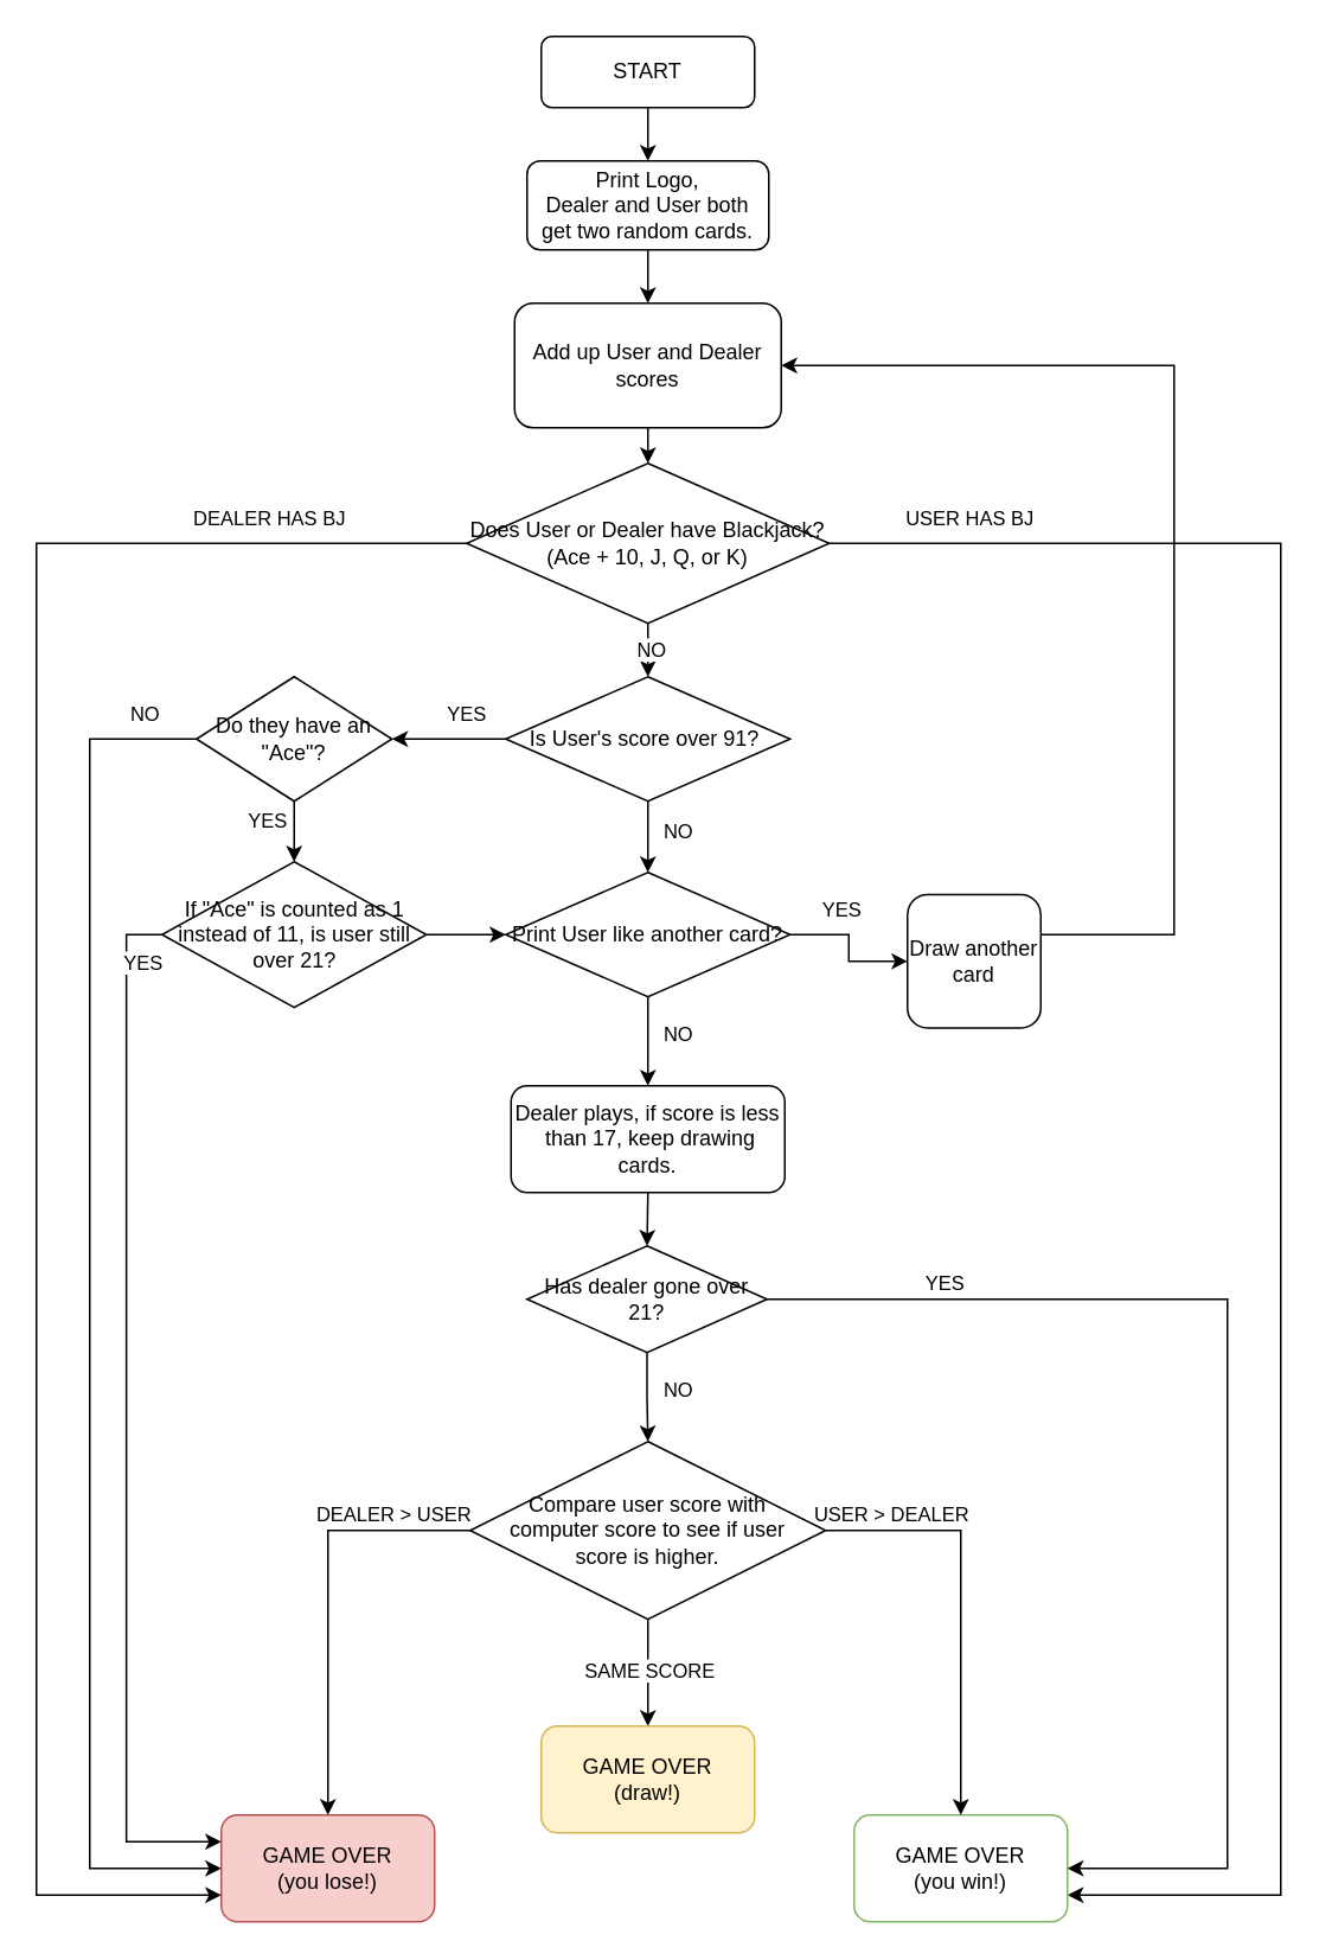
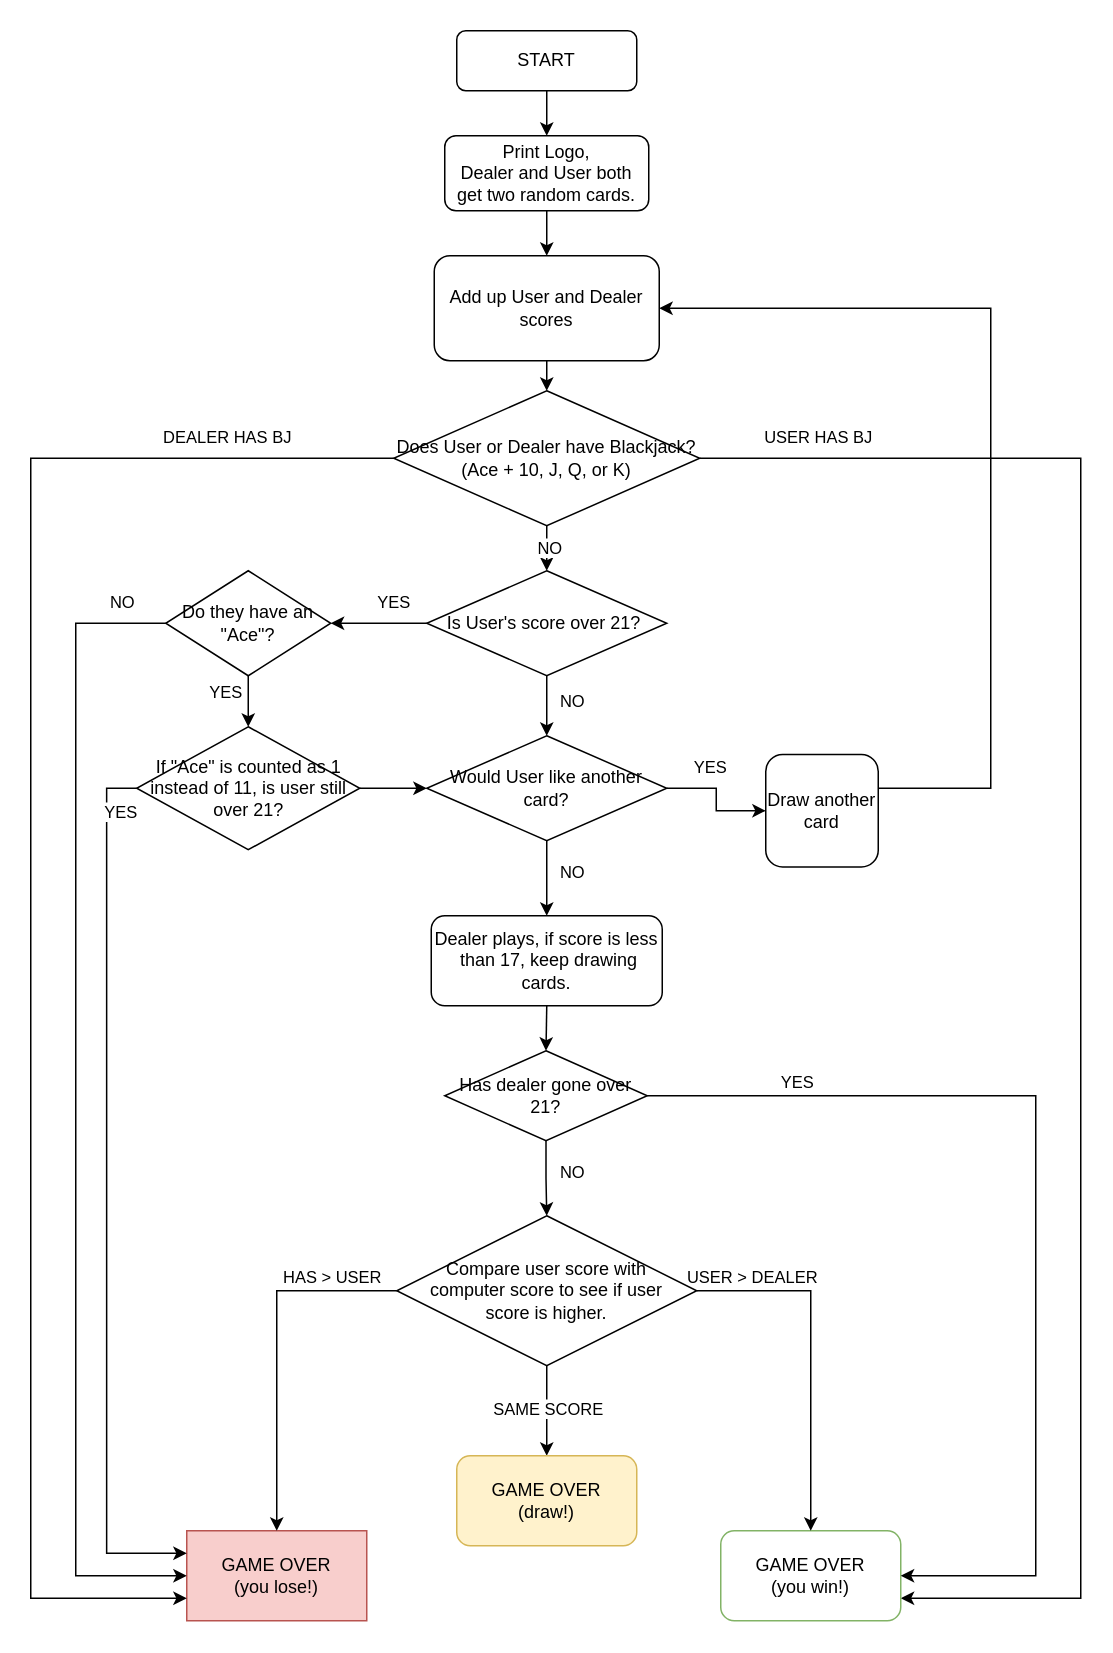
  <mxCell id="0" />
  <mxCell id="1" parent="0" />
  <mxCell id="2" style="edgeStyle=orthogonalEdgeStyle;rounded=0;orthogonalLoop=1;jettySize=auto;html=1;exitX=0.5;exitY=1;exitDx=0;exitDy=0;entryX=0.5;entryY=0;entryDx=0;entryDy=0;" edge="1" parent="1" source="3" target="5"><mxGeometry relative="1" as="geometry" /></mxCell>
  <mxCell id="3" value="START" style="rounded=1;whiteSpace=wrap;html=1;fontSize=12;glass=0;strokeWidth=1;shadow=0;" parent="1" vertex="1"><mxGeometry x="304" y="20" width="120" height="40" as="geometry" /></mxCell>
  <mxCell id="4" style="edgeStyle=orthogonalEdgeStyle;rounded=0;orthogonalLoop=1;jettySize=auto;html=1;exitX=0.5;exitY=1;exitDx=0;exitDy=0;entryX=0.5;entryY=0;entryDx=0;entryDy=0;" edge="1" parent="1" source="5" target="7"><mxGeometry relative="1" as="geometry" /></mxCell>
  <mxCell id="5" value="Print Logo, &lt;br&gt;Dealer and User both get two random cards." style="rounded=1;whiteSpace=wrap;html=1;fontSize=12;glass=0;strokeWidth=1;shadow=0;" vertex="1" parent="1"><mxGeometry x="296" y="90" width="136" height="50" as="geometry" /></mxCell>
  <mxCell id="6" style="edgeStyle=orthogonalEdgeStyle;rounded=0;orthogonalLoop=1;jettySize=auto;html=1;exitX=0.5;exitY=1;exitDx=0;exitDy=0;entryX=0.5;entryY=0;entryDx=0;entryDy=0;" edge="1" parent="1" source="7" target="15"><mxGeometry relative="1" as="geometry"><mxPoint x="364" y="370" as="targetPoint" /></mxGeometry></mxCell>
  <mxCell id="7" value="Add up User and Dealer scores" style="rounded=1;whiteSpace=wrap;html=1;fontSize=12;glass=0;strokeWidth=1;shadow=0;" vertex="1" parent="1"><mxGeometry x="289" y="170" width="150" height="70" as="geometry" /></mxCell>
- <mxCell id="8" value="GAME OVER &lt;br&gt;(you lose!)" style="rounded=1;whiteSpace=wrap;html=1;fillColor=#f8cecc;strokeColor=#b85450;" vertex="1" parent="1"><mxGeometry x="124" y="1020" width="120" height="60" as="geometry" /></mxCell>
+ <mxCell id="8" value="GAME OVER &lt;br&gt;(you lose!)" style="whiteSpace=wrap;html=1;fillColor=#f8cecc;strokeColor=#b85450;rounded=0;" vertex="1" parent="1"><mxGeometry x="124" y="1020" width="120" height="60" as="geometry" /></mxCell>
  <mxCell id="9" style="edgeStyle=orthogonalEdgeStyle;rounded=0;orthogonalLoop=1;jettySize=auto;html=1;exitX=0;exitY=0.5;exitDx=0;exitDy=0;entryX=0;entryY=0.75;entryDx=0;entryDy=0;" edge="1" parent="1" source="15" target="8"><mxGeometry relative="1" as="geometry"><mxPoint x="20" y="1080" as="targetPoint" /><Array as="points"><mxPoint x="20" y="305" /><mxPoint x="20" y="1065" /></Array></mxGeometry></mxCell>
  <mxCell id="10" value="DEALER HAS BJ" style="edgeLabel;html=1;align=center;verticalAlign=middle;resizable=0;points=[];" vertex="1" connectable="0" parent="9"><mxGeometry x="-0.738" relative="1" as="geometry"><mxPoint x="33" y="-15" as="offset" /></mxGeometry></mxCell>
  <mxCell id="11" style="edgeStyle=orthogonalEdgeStyle;rounded=0;orthogonalLoop=1;jettySize=auto;html=1;exitX=1;exitY=0.5;exitDx=0;exitDy=0;entryX=1;entryY=0.75;entryDx=0;entryDy=0;" edge="1" parent="1" source="15" target="16"><mxGeometry relative="1" as="geometry"><mxPoint x="670" y="1035" as="targetPoint" /><Array as="points"><mxPoint x="720" y="305" /><mxPoint x="720" y="1065" /></Array></mxGeometry></mxCell>
  <mxCell id="12" value="USER HAS BJ" style="edgeLabel;html=1;align=center;verticalAlign=middle;resizable=0;points=[];" vertex="1" connectable="0" parent="11"><mxGeometry x="-0.766" y="3" relative="1" as="geometry"><mxPoint x="-55" y="-12" as="offset" /></mxGeometry></mxCell>
  <mxCell id="13" style="edgeStyle=orthogonalEdgeStyle;rounded=0;orthogonalLoop=1;jettySize=auto;html=1;exitX=0.5;exitY=1;exitDx=0;exitDy=0;entryX=0.5;entryY=0;entryDx=0;entryDy=0;" edge="1" parent="1" source="15" target="21"><mxGeometry relative="1" as="geometry"><mxPoint x="364" y="400" as="targetPoint" /></mxGeometry></mxCell>
  <mxCell id="14" value="NO" style="edgeLabel;html=1;align=center;verticalAlign=middle;resizable=0;points=[];" vertex="1" connectable="0" parent="13"><mxGeometry x="-0.042" relative="1" as="geometry"><mxPoint x="1" as="offset" /></mxGeometry></mxCell>
  <mxCell id="15" value="Does User or Dealer have Blackjack? (Ace + 10, J, Q, or K)" style="rhombus;whiteSpace=wrap;html=1;" vertex="1" parent="1"><mxGeometry x="262" y="260" width="204" height="90" as="geometry" /></mxCell>
  <mxCell id="16" value="GAME OVER &lt;br&gt;(you win!)" style="rounded=1;whiteSpace=wrap;html=1;fillColor=#ffffff;strokeColor=#82b366;" vertex="1" parent="1"><mxGeometry x="480" y="1020" width="120" height="60" as="geometry" /></mxCell>
  <mxCell id="17" style="edgeStyle=orthogonalEdgeStyle;rounded=0;orthogonalLoop=1;jettySize=auto;html=1;exitX=0;exitY=0.5;exitDx=0;exitDy=0;entryX=1;entryY=0.5;entryDx=0;entryDy=0;" edge="1" parent="1" source="21" target="26"><mxGeometry relative="1" as="geometry" /></mxCell>
  <mxCell id="18" value="YES" style="edgeLabel;html=1;align=center;verticalAlign=middle;resizable=0;points=[];" vertex="1" connectable="0" parent="17"><mxGeometry x="-0.324" y="2" relative="1" as="geometry"><mxPoint x="-1" y="-17" as="offset" /></mxGeometry></mxCell>
  <mxCell id="19" style="edgeStyle=orthogonalEdgeStyle;rounded=0;orthogonalLoop=1;jettySize=auto;html=1;exitX=0.5;exitY=1;exitDx=0;exitDy=0;entryX=0.5;entryY=0;entryDx=0;entryDy=0;" edge="1" parent="1" source="21" target="35"><mxGeometry relative="1" as="geometry" /></mxCell>
  <mxCell id="20" value="NO" style="edgeLabel;html=1;align=center;verticalAlign=middle;resizable=0;points=[];" vertex="1" connectable="0" parent="19"><mxGeometry x="-0.188" y="-2" relative="1" as="geometry"><mxPoint x="18" as="offset" /></mxGeometry></mxCell>
- <mxCell id="21" value="Is User's score over 91?&amp;nbsp;" style="rhombus;whiteSpace=wrap;html=1;" vertex="1" parent="1"><mxGeometry x="284" y="380" width="160" height="70" as="geometry" /></mxCell>
+ <mxCell id="21" value="Is User's score over 21?&amp;nbsp;" style="rhombus;whiteSpace=wrap;html=1;" vertex="1" parent="1"><mxGeometry x="284" y="380" width="160" height="70" as="geometry" /></mxCell>
  <mxCell id="22" style="edgeStyle=orthogonalEdgeStyle;rounded=0;orthogonalLoop=1;jettySize=auto;html=1;exitX=0;exitY=0.5;exitDx=0;exitDy=0;entryX=0;entryY=0.5;entryDx=0;entryDy=0;" edge="1" parent="1" source="26" target="8"><mxGeometry relative="1" as="geometry"><mxPoint x="70" y="740" as="targetPoint" /><Array as="points"><mxPoint x="50" y="415" /><mxPoint x="50" y="1050" /></Array></mxGeometry></mxCell>
  <mxCell id="23" value="NO" style="edgeLabel;html=1;align=center;verticalAlign=middle;resizable=0;points=[];" vertex="1" connectable="0" parent="22"><mxGeometry x="-0.893" y="1" relative="1" as="geometry"><mxPoint x="11" y="-16" as="offset" /></mxGeometry></mxCell>
  <mxCell id="24" style="edgeStyle=orthogonalEdgeStyle;rounded=0;orthogonalLoop=1;jettySize=auto;html=1;exitX=0.5;exitY=1;exitDx=0;exitDy=0;entryX=0.5;entryY=0;entryDx=0;entryDy=0;" edge="1" parent="1" source="26" target="30"><mxGeometry relative="1" as="geometry" /></mxCell>
  <mxCell id="25" value="YES" style="edgeLabel;html=1;align=center;verticalAlign=middle;resizable=0;points=[];" vertex="1" connectable="0" parent="24"><mxGeometry y="2" relative="1" as="geometry"><mxPoint x="-17" y="-7" as="offset" /></mxGeometry></mxCell>
  <mxCell id="26" value="Do they have an &quot;Ace&quot;?" style="rhombus;whiteSpace=wrap;html=1;" vertex="1" parent="1"><mxGeometry x="110" y="380" width="110" height="70" as="geometry" /></mxCell>
  <mxCell id="27" style="edgeStyle=orthogonalEdgeStyle;rounded=0;orthogonalLoop=1;jettySize=auto;html=1;exitX=0;exitY=0.5;exitDx=0;exitDy=0;entryX=0;entryY=0.25;entryDx=0;entryDy=0;" edge="1" parent="1" source="30" target="8"><mxGeometry relative="1" as="geometry" /></mxCell>
  <mxCell id="28" value="YES" style="edgeLabel;html=1;align=center;verticalAlign=middle;resizable=0;points=[];" vertex="1" connectable="0" parent="27"><mxGeometry x="-0.952" y="-2" relative="1" as="geometry"><mxPoint x="3" y="17" as="offset" /></mxGeometry></mxCell>
  <mxCell id="29" style="edgeStyle=orthogonalEdgeStyle;rounded=0;orthogonalLoop=1;jettySize=auto;html=1;exitX=1;exitY=0.5;exitDx=0;exitDy=0;entryX=0;entryY=0.5;entryDx=0;entryDy=0;" edge="1" parent="1" source="30" target="35"><mxGeometry relative="1" as="geometry" /></mxCell>
  <mxCell id="30" value="If &quot;Ace&quot; is counted as 1 instead of 11, is user still over 21?" style="rhombus;whiteSpace=wrap;html=1;" vertex="1" parent="1"><mxGeometry x="90.62" y="484" width="148.75" height="82" as="geometry" /></mxCell>
  <mxCell id="31" style="edgeStyle=orthogonalEdgeStyle;rounded=0;orthogonalLoop=1;jettySize=auto;html=1;exitX=1;exitY=0.5;exitDx=0;exitDy=0;entryX=0;entryY=0.5;entryDx=0;entryDy=0;" edge="1" parent="1" source="35" target="37"><mxGeometry relative="1" as="geometry" /></mxCell>
  <mxCell id="32" value="YES" style="edgeLabel;html=1;align=center;verticalAlign=middle;resizable=0;points=[];" vertex="1" connectable="0" parent="31"><mxGeometry x="-0.341" y="5" relative="1" as="geometry"><mxPoint x="1" y="-10" as="offset" /></mxGeometry></mxCell>
  <mxCell id="33" style="edgeStyle=orthogonalEdgeStyle;rounded=0;orthogonalLoop=1;jettySize=auto;html=1;exitX=0.5;exitY=1;exitDx=0;exitDy=0;entryX=0.5;entryY=0;entryDx=0;entryDy=0;" edge="1" parent="1" source="35" target="39"><mxGeometry relative="1" as="geometry" /></mxCell>
  <mxCell id="34" value="NO" style="edgeLabel;html=1;align=center;verticalAlign=middle;resizable=0;points=[];" vertex="1" connectable="0" parent="33"><mxGeometry x="-0.204" y="-2" relative="1" as="geometry"><mxPoint x="18" as="offset" /></mxGeometry></mxCell>
- <mxCell id="35" value="Print User like another card?" style="rhombus;whiteSpace=wrap;html=1;" vertex="1" parent="1"><mxGeometry x="284" y="490" width="160" height="70" as="geometry" /></mxCell>
+ <mxCell id="35" value="Would User like another card?" style="rhombus;whiteSpace=wrap;html=1;" vertex="1" parent="1"><mxGeometry x="284" y="490" width="160" height="70" as="geometry" /></mxCell>
  <mxCell id="36" style="edgeStyle=orthogonalEdgeStyle;rounded=0;orthogonalLoop=1;jettySize=auto;html=1;exitX=1;exitY=0.5;exitDx=0;exitDy=0;entryX=1;entryY=0.5;entryDx=0;entryDy=0;" edge="1" parent="1" source="37" target="7"><mxGeometry relative="1" as="geometry"><Array as="points"><mxPoint x="660" y="525" /><mxPoint x="660" y="205" /></Array></mxGeometry></mxCell>
  <mxCell id="37" value="Draw another card" style="rounded=1;whiteSpace=wrap;html=1;" vertex="1" parent="1"><mxGeometry x="510" y="502.5" width="75" height="75" as="geometry" /></mxCell>
  <mxCell id="38" style="edgeStyle=orthogonalEdgeStyle;rounded=0;orthogonalLoop=1;jettySize=auto;html=1;exitX=0.5;exitY=1;exitDx=0;exitDy=0;entryX=0.5;entryY=0;entryDx=0;entryDy=0;" edge="1" parent="1" source="39" target="44"><mxGeometry relative="1" as="geometry" /></mxCell>
  <mxCell id="39" value="Dealer plays, if score is less&lt;br/&gt;&amp;nbsp;than 17, keep drawing cards." style="rounded=1;whiteSpace=wrap;html=1;" vertex="1" parent="1"><mxGeometry x="287" y="610" width="154" height="60" as="geometry" /></mxCell>
  <mxCell id="40" style="edgeStyle=orthogonalEdgeStyle;rounded=0;orthogonalLoop=1;jettySize=auto;html=1;exitX=1;exitY=0.5;exitDx=0;exitDy=0;entryX=1;entryY=0.5;entryDx=0;entryDy=0;" edge="1" parent="1" source="44" target="16"><mxGeometry relative="1" as="geometry"><Array as="points"><mxPoint x="690" y="730" /><mxPoint x="690" y="1050" /></Array></mxGeometry></mxCell>
  <mxCell id="41" value="YES" style="edgeLabel;html=1;align=center;verticalAlign=middle;resizable=0;points=[];" vertex="1" connectable="0" parent="40"><mxGeometry x="-0.713" y="1" relative="1" as="geometry"><mxPoint x="3" y="-9" as="offset" /></mxGeometry></mxCell>
  <mxCell id="42" style="edgeStyle=orthogonalEdgeStyle;rounded=0;orthogonalLoop=1;jettySize=auto;html=1;exitX=0.5;exitY=1;exitDx=0;exitDy=0;entryX=0.5;entryY=0;entryDx=0;entryDy=0;" edge="1" parent="1" source="44" target="50"><mxGeometry relative="1" as="geometry" /></mxCell>
  <mxCell id="43" value="NO" style="edgeLabel;html=1;align=center;verticalAlign=middle;resizable=0;points=[];" vertex="1" connectable="0" parent="42"><mxGeometry x="-0.208" y="1" relative="1" as="geometry"><mxPoint x="16" as="offset" /></mxGeometry></mxCell>
  <mxCell id="44" value="Has dealer gone over 21?" style="rhombus;whiteSpace=wrap;html=1;" vertex="1" parent="1"><mxGeometry x="296" y="700" width="135" height="60" as="geometry" /></mxCell>
  <mxCell id="45" style="edgeStyle=orthogonalEdgeStyle;rounded=0;orthogonalLoop=1;jettySize=auto;html=1;exitX=0;exitY=0.5;exitDx=0;exitDy=0;entryX=0.5;entryY=0;entryDx=0;entryDy=0;" edge="1" parent="1" source="50" target="8"><mxGeometry relative="1" as="geometry" /></mxCell>
  <mxCell id="46" value="USER &amp;gt; DEALER" style="edgeLabel;html=1;align=center;verticalAlign=middle;resizable=0;points=[];" vertex="1" connectable="0" parent="45"><mxGeometry x="-0.66" y="1" relative="1" as="geometry"><mxPoint x="277" y="-11" as="offset" /></mxGeometry></mxCell>
  <mxCell id="47" style="edgeStyle=orthogonalEdgeStyle;rounded=0;orthogonalLoop=1;jettySize=auto;html=1;exitX=1;exitY=0.5;exitDx=0;exitDy=0;" edge="1" parent="1" source="50" target="16"><mxGeometry relative="1" as="geometry" /></mxCell>
  <mxCell id="48" style="edgeStyle=orthogonalEdgeStyle;rounded=0;orthogonalLoop=1;jettySize=auto;html=1;exitX=0.5;exitY=1;exitDx=0;exitDy=0;entryX=0.5;entryY=0;entryDx=0;entryDy=0;" edge="1" parent="1" source="50" target="52"><mxGeometry relative="1" as="geometry"><mxPoint x="364.5" y="960" as="targetPoint" /></mxGeometry></mxCell>
  <mxCell id="49" value="SAME SCORE" style="edgeLabel;html=1;align=center;verticalAlign=middle;resizable=0;points=[];" vertex="1" connectable="0" parent="48"><mxGeometry x="-0.083" y="3" relative="1" as="geometry"><mxPoint x="-3" as="offset" /></mxGeometry></mxCell>
  <mxCell id="50" value="Compare user score with&lt;br&gt;computer score to see if user&lt;br&gt;score is higher." style="rhombus;whiteSpace=wrap;html=1;" vertex="1" parent="1"><mxGeometry x="264" y="810" width="200" height="100" as="geometry" /></mxCell>
- <mxCell id="51" value="DEALER &amp;gt; USER" style="edgeLabel;html=1;align=center;verticalAlign=middle;resizable=0;points=[];" vertex="1" connectable="0" parent="1"><mxGeometry x="220" y="850" as="geometry" /></mxCell>
+ <mxCell id="51" value="HAS &amp;gt; USER" style="edgeLabel;html=1;align=center;verticalAlign=middle;resizable=0;points=[];" vertex="1" connectable="0" parent="1"><mxGeometry x="220" y="850" as="geometry" /></mxCell>
  <mxCell id="52" value="GAME OVER &lt;br&gt;(draw!)" style="rounded=1;whiteSpace=wrap;html=1;fillColor=#fff2cc;strokeColor=#d6b656;" vertex="1" parent="1"><mxGeometry x="304" y="970" width="120" height="60" as="geometry" /></mxCell>
